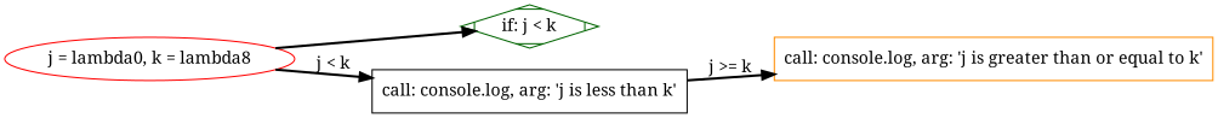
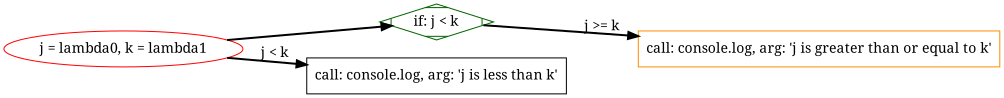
  digraph {
    fontname="Noto Serif"
    rankdir=LR
    node [fontname="Noto Serif" shape=box]
    edge [fontname="Noto Serif" style=bold]
-   n1 [color=red label="j = lambda0, k = lambda8" shape=""]
+   n1 [color=red label="j = lambda0, k = lambda1" shape=""]
    n2 [color=darkgreen label="if: j < k" shape=Mdiamond]
    n3 [color=black label="call: console.log, arg: 'j is less than k'"]
    n4 [color=darkorange label="call: console.log, arg: 'j is greater than or equal to k'"]
    n1 -> n2
    n1 -> n3 [label="j < k"]
-   n3 -> n4 [label="j >= k"]
+   n2 -> n4 [label="j >= k"]
  }
